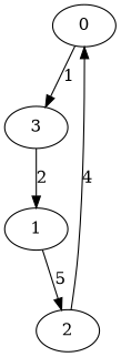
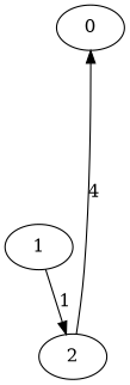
  digraph {
    0
-   3
    1
    2
-   0 -> 3 [label=1]
-   3 -> 1 [label=2]
-   1 -> 2 [label=5]
+   1 -> 2 [label=1]
    2 -> 0 [label=4]
  }
